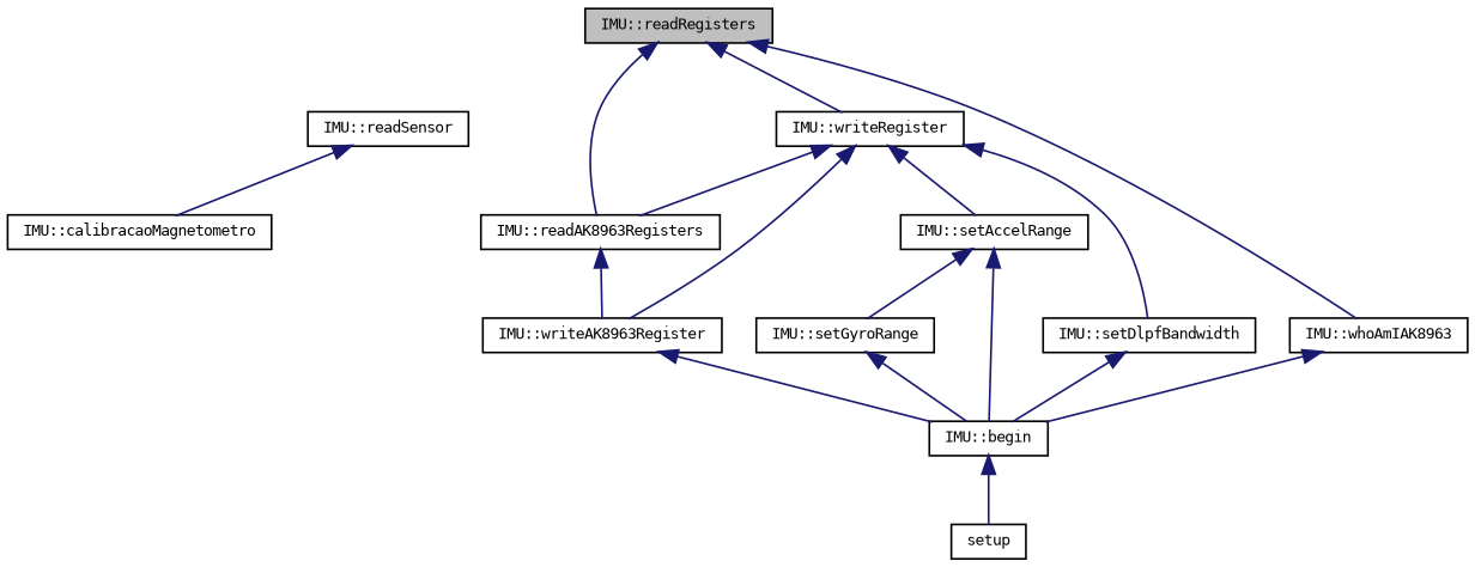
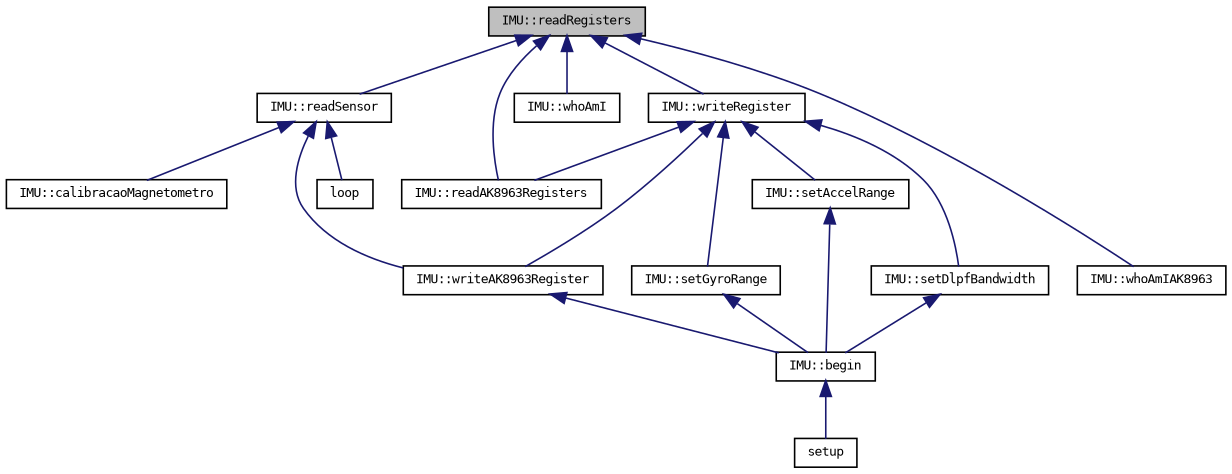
  digraph {
    rankdir=TB
    node [color=black fontname=DejaVuSansMono fontsize=8 shape=record]
    edge [color=midnightblue dir=back fontname=DejaVuSansMono fontsize=8 labelfontname=DejaVuSansMono labelfontsize=8 style=solid]
    n1 [fillcolor=grey75 fontcolor=black height=0.2 label="IMU::readRegisters" style=filled width=0.4]
    n2 [height=0.2 label="IMU::readAK8963Registers" width=0.4]
    n3 [height=0.2 label="IMU::readSensor" width=0.4]
+   n4 [height=0.2 label="IMU::whoAmI" width=0.4]
    n5 [height=0.2 label="IMU::writeRegister" width=0.4]
    n6 [height=0.2 label="IMU::whoAmIAK8963" width=0.4]
    n7 [height=0.2 label="IMU::writeAK8963Register" width=0.4]
+   n8 [height=0.2 label=loop width=0.4]
    n9 [height=0.2 label="IMU::calibracaoMagnetometro" width=0.4]
    n10 [height=0.2 label="IMU::setAccelRange" width=0.4]
    n11 [height=0.2 label="IMU::setGyroRange" width=0.4]
    n12 [height=0.2 label="IMU::setDlpfBandwidth" width=0.4]
    n13 [height=0.2 label="IMU::begin" width=0.4]
    n14 [height=0.2 label=setup width=0.4]
    n1 -> n2
+   n1 -> n3
+   n1 -> n4
    n1 -> n5
    n1 -> n6
-   n2 -> n7
+   n3 -> n7
+   n3 -> n8
    n3 -> n9
    n5 -> n2
    n5 -> n7
    n5 -> n10
-   n10 -> n11
+   n5 -> n11
    n5 -> n12
-   n6 -> n13
    n7 -> n13
    n10 -> n13
    n11 -> n13
    n12 -> n13
    n13 -> n14
  }
